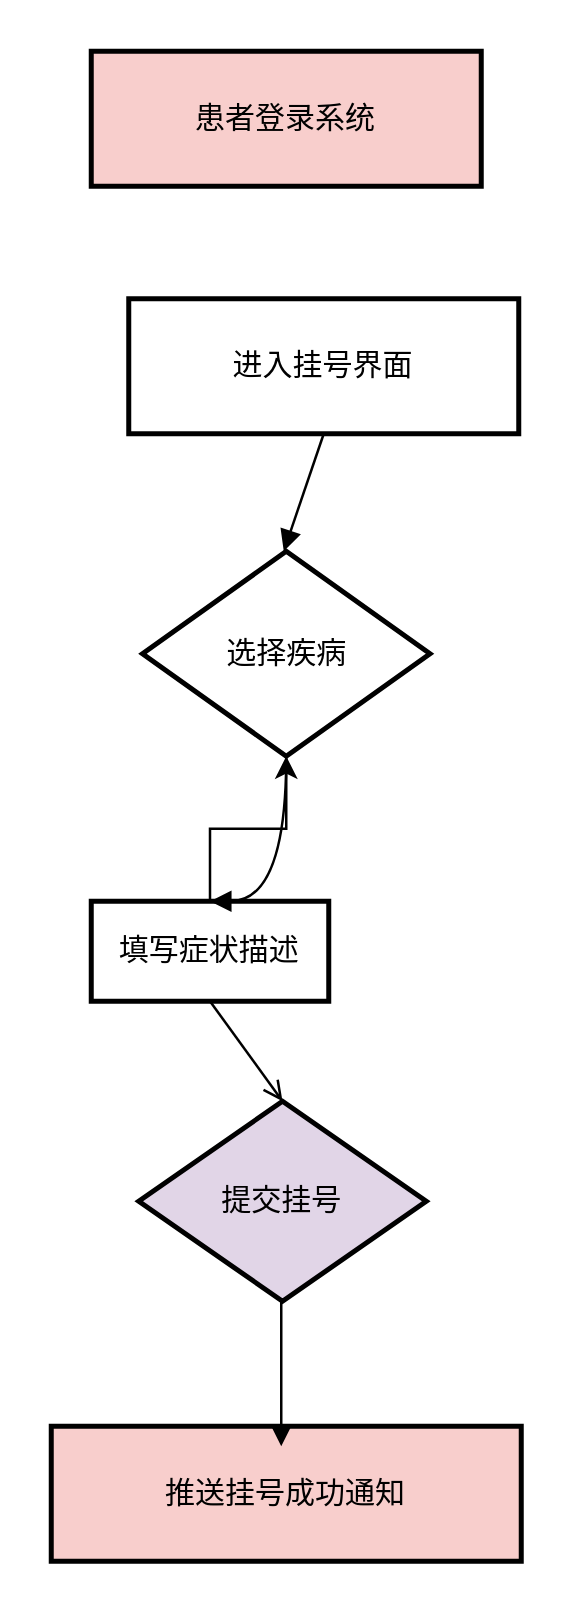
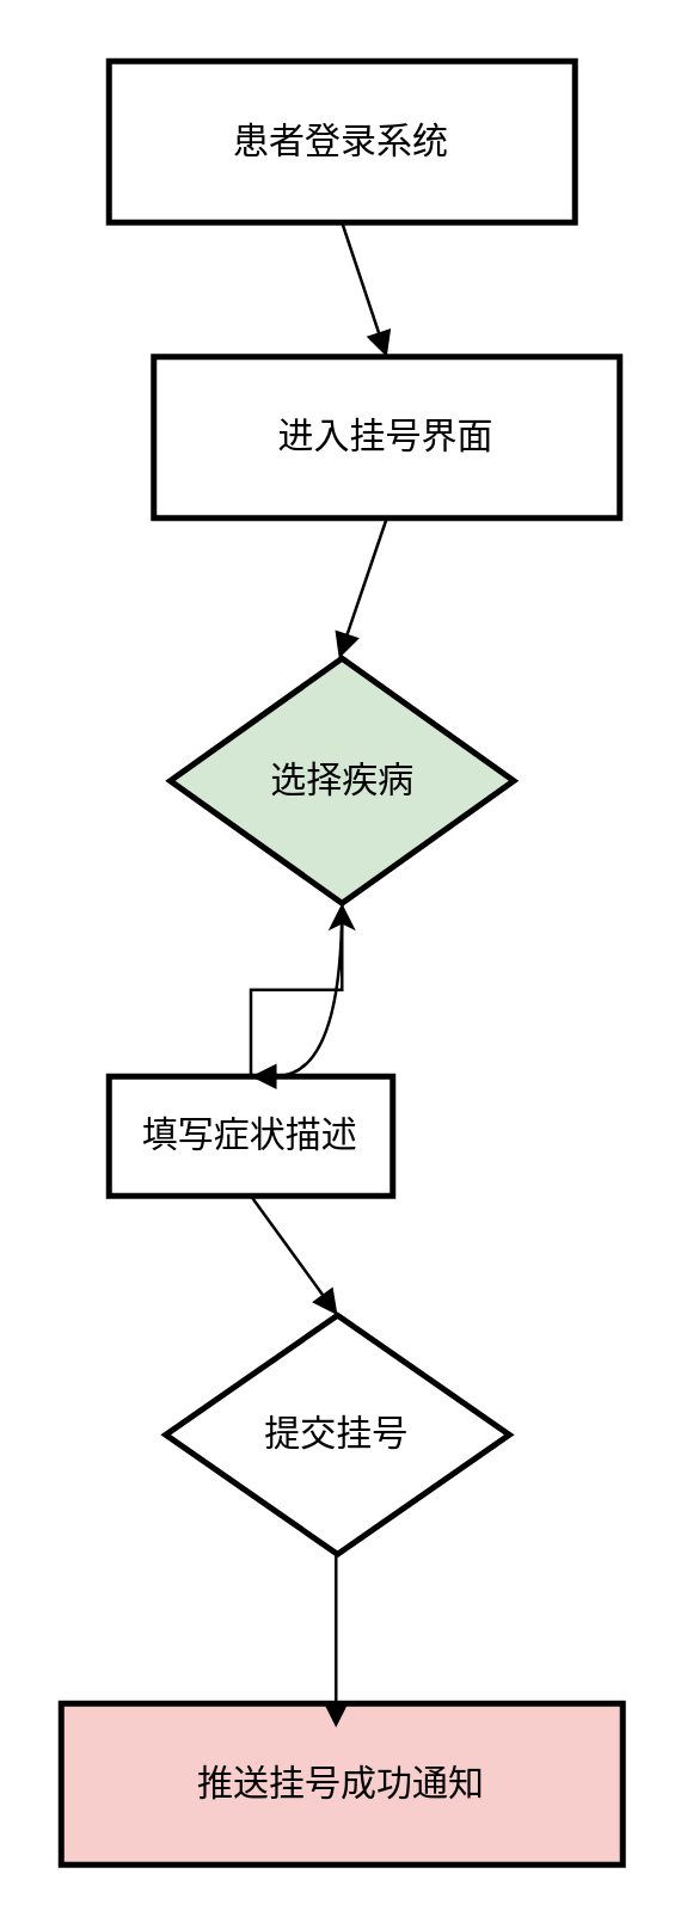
  <mxCell id="0" />
  <mxCell id="1" parent="0" />
- <mxCell id="2" value="患者登录系统" style="whiteSpace=wrap;strokeWidth=2;fillColor=#f8cecc;" vertex="1" parent="1"><mxGeometry x="36" y="20" width="156" height="54" as="geometry" /></mxCell>
+ <mxCell id="2" value="患者登录系统" style="whiteSpace=wrap;strokeWidth=2;" vertex="1" parent="1"><mxGeometry x="36" y="20" width="156" height="54" as="geometry" /></mxCell>
  <mxCell id="3" value="进入挂号界面" style="whiteSpace=wrap;strokeWidth=2;" vertex="1" parent="1"><mxGeometry x="51" y="119" width="156" height="54" as="geometry" /></mxCell>
- <mxCell id="4" value="选择疾病" style="rhombus;strokeWidth=2;whiteSpace=wrap;" vertex="1" parent="1"><mxGeometry x="56.5" y="220" width="115" height="82" as="geometry" /></mxCell>
+ <mxCell id="4" value="选择疾病" style="rhombus;strokeWidth=2;whiteSpace=wrap;fillColor=#d5e8d4;" vertex="1" parent="1"><mxGeometry x="56.5" y="220" width="115" height="82" as="geometry" /></mxCell>
  <mxCell id="5" value="" style="edgeStyle=orthogonalEdgeStyle;rounded=0;orthogonalLoop=1;jettySize=auto;html=1;" edge="1" parent="1" source="6" target="4"><mxGeometry relative="1" as="geometry" /></mxCell>
  <mxCell id="6" value="填写症状描述" style="whiteSpace=wrap;strokeWidth=2;" vertex="1" parent="1"><mxGeometry x="36" y="360" width="95" height="40" as="geometry" /></mxCell>
- <mxCell id="7" value="提交挂号" style="rhombus;strokeWidth=2;whiteSpace=wrap;fillColor=#e1d5e7;" vertex="1" parent="1"><mxGeometry x="55" y="440" width="115" height="80" as="geometry" /></mxCell>
+ <mxCell id="7" value="提交挂号" style="rhombus;strokeWidth=2;whiteSpace=wrap;" vertex="1" parent="1"><mxGeometry x="55" y="440" width="115" height="80" as="geometry" /></mxCell>
  <mxCell id="8" value="推送挂号成功通知" style="whiteSpace=wrap;strokeWidth=2;fillColor=#f8cecc;" vertex="1" parent="1"><mxGeometry x="20" y="570" width="188" height="54" as="geometry" /></mxCell>
+ <mxCell id="9" value="" style="curved=1;startArrow=none;endArrow=block;exitX=0.5;exitY=1;entryX=0.5;entryY=0;rounded=0;" edge="1" parent="1" source="2" target="3"><mxGeometry relative="1" as="geometry"><Array as="points" /></mxGeometry></mxCell>
  <mxCell id="10" value="" style="curved=1;startArrow=none;endArrow=block;exitX=0.5;exitY=1;rounded=0;" edge="1" parent="1" source="3"><mxGeometry relative="1" as="geometry"><Array as="points" /><mxPoint x="113" y="220" as="targetPoint" /></mxGeometry></mxCell>
  <mxCell id="11" value="" style="curved=1;startArrow=none;endArrow=block;exitX=0.5;exitY=1;entryX=0.5;entryY=0;rounded=0;exitDx=0;exitDy=0;" edge="1" parent="1" source="4" target="6"><mxGeometry relative="1" as="geometry"><Array as="points"><mxPoint x="114" y="360" /></Array><mxPoint x="114" y="346" as="sourcePoint" /></mxGeometry></mxCell>
- <mxCell id="12" value="" style="curved=1;startArrow=none;endArrow=open;exitX=0.5;exitY=1;entryX=0.5;entryY=0;rounded=0;" edge="1" parent="1" source="6" target="7"><mxGeometry relative="1" as="geometry"><Array as="points" /></mxGeometry></mxCell>
+ <mxCell id="12" value="" style="curved=1;startArrow=none;endArrow=block;exitX=0.5;exitY=1;entryX=0.5;entryY=0;rounded=0;" edge="1" parent="1" source="6" target="7"><mxGeometry relative="1" as="geometry"><Array as="points" /></mxGeometry></mxCell>
  <mxCell id="13" value="" style="curved=1;startArrow=none;endArrow=block;exitX=0.5;exitY=1;entryX=0.5;entryY=0;rounded=0;exitDx=0;exitDy=0;" edge="1" parent="1"><mxGeometry relative="1" as="geometry"><Array as="points"><mxPoint x="112" y="578" /></Array><mxPoint x="112" y="520" as="sourcePoint" /><mxPoint x="112" y="578" as="targetPoint" /></mxGeometry></mxCell>
